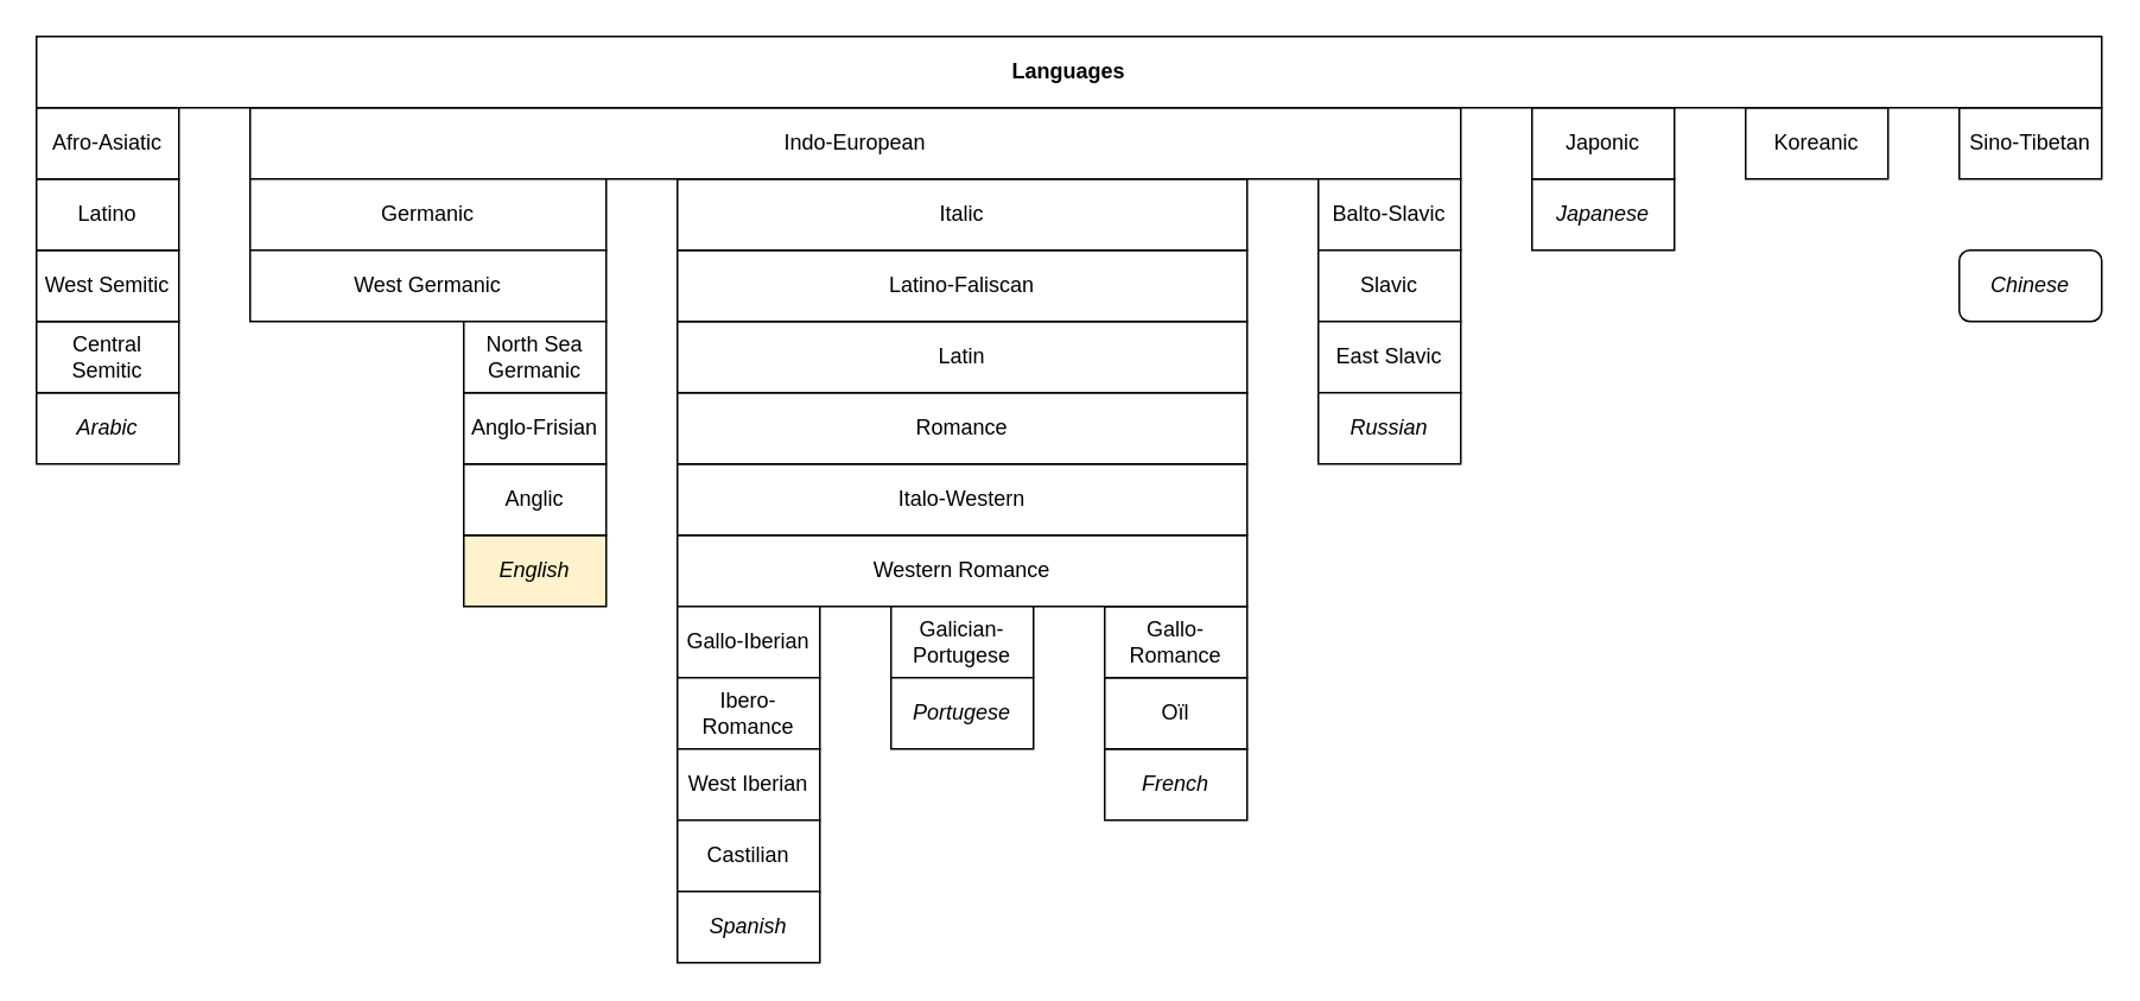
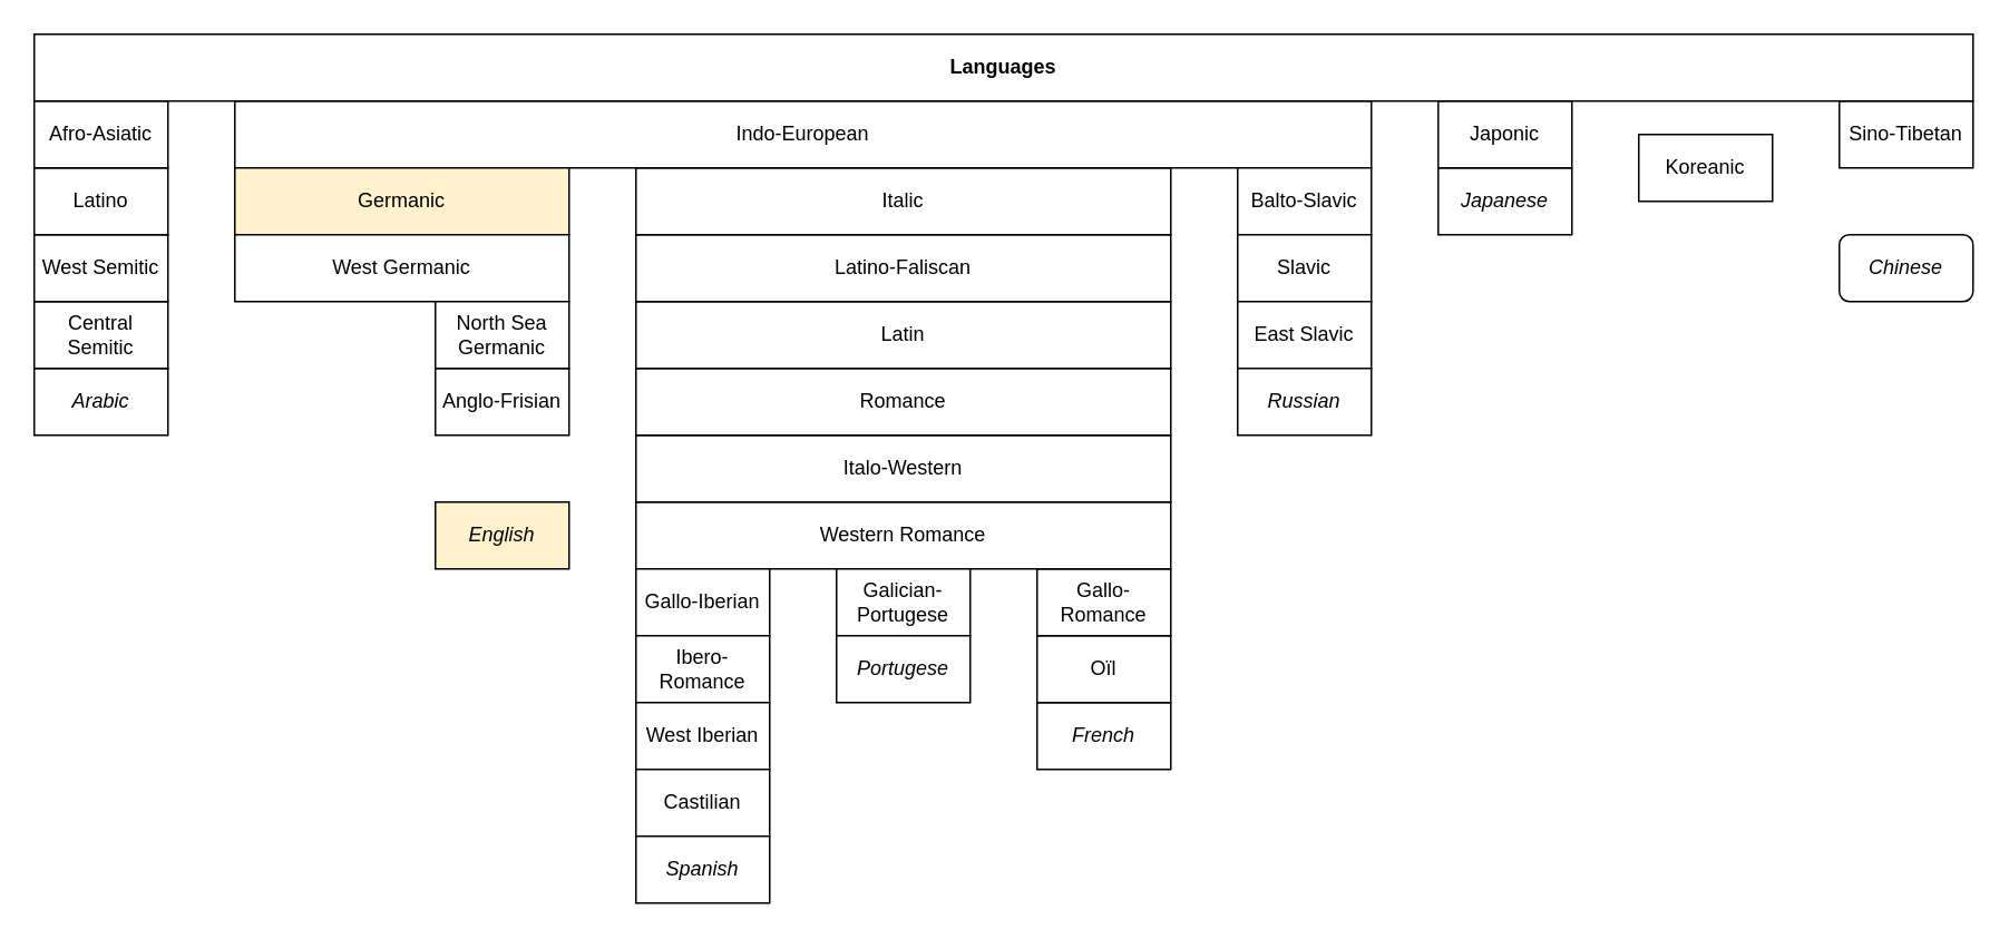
  <mxCell id="0" />
  <mxCell id="1" parent="0" />
  <mxCell id="2" value="French" style="rounded=0;whiteSpace=wrap;html=1;fontStyle=2" vertex="1" parent="1"><mxGeometry x="620" y="420" width="80" height="40" as="geometry" /></mxCell>
  <mxCell id="3" value="&lt;div&gt;&lt;span style=&quot;background-color: initial;&quot;&gt;Oïl&lt;/span&gt;&lt;br&gt;&lt;/div&gt;" style="rounded=0;whiteSpace=wrap;html=1;" vertex="1" parent="1"><mxGeometry x="620" y="380" width="80" height="40" as="geometry" /></mxCell>
  <mxCell id="4" value="Gallo-Romance" style="rounded=0;whiteSpace=wrap;html=1;" vertex="1" parent="1"><mxGeometry x="620" y="340" width="80" height="40" as="geometry" /></mxCell>
  <mxCell id="5" value="Western Romance" style="rounded=0;whiteSpace=wrap;html=1;" vertex="1" parent="1"><mxGeometry x="380" y="300" width="320" height="40" as="geometry" /></mxCell>
  <mxCell id="6" value="Italo-Western" style="rounded=0;whiteSpace=wrap;html=1;" vertex="1" parent="1"><mxGeometry x="380" y="260" width="320" height="40" as="geometry" /></mxCell>
  <mxCell id="7" value="Romance" style="rounded=0;whiteSpace=wrap;html=1;" vertex="1" parent="1"><mxGeometry x="380" y="220" width="320" height="40" as="geometry" /></mxCell>
  <mxCell id="8" value="Latin" style="rounded=0;whiteSpace=wrap;html=1;" vertex="1" parent="1"><mxGeometry x="380" y="180" width="320" height="40" as="geometry" /></mxCell>
  <mxCell id="9" value="Latino-Faliscan" style="rounded=0;whiteSpace=wrap;html=1;" vertex="1" parent="1"><mxGeometry x="380" y="140" width="320" height="40" as="geometry" /></mxCell>
  <mxCell id="10" value="Italic" style="rounded=0;whiteSpace=wrap;html=1;" vertex="1" parent="1"><mxGeometry x="380" y="100" width="320" height="40" as="geometry" /></mxCell>
  <mxCell id="11" value="Indo-European" style="rounded=0;whiteSpace=wrap;html=1;" vertex="1" parent="1"><mxGeometry x="140" y="60" width="680" height="40" as="geometry" /></mxCell>
  <mxCell id="12" value="Arabic" style="rounded=0;whiteSpace=wrap;html=1;fontStyle=2" vertex="1" parent="1"><mxGeometry x="20" y="220" width="80" height="40" as="geometry" /></mxCell>
  <mxCell id="13" value="Central Semitic" style="rounded=0;whiteSpace=wrap;html=1;" vertex="1" parent="1"><mxGeometry x="20" y="180" width="80" height="40" as="geometry" /></mxCell>
  <mxCell id="14" value="West Semitic" style="rounded=0;whiteSpace=wrap;html=1;" vertex="1" parent="1"><mxGeometry x="20" y="140" width="80" height="40" as="geometry" /></mxCell>
  <mxCell id="15" value="Latino" style="rounded=0;whiteSpace=wrap;html=1;" vertex="1" parent="1"><mxGeometry x="20" y="100" width="80" height="40" as="geometry" /></mxCell>
  <mxCell id="16" value="Afro-Asiatic" style="rounded=0;whiteSpace=wrap;html=1;" vertex="1" parent="1"><mxGeometry x="20" y="60" width="80" height="40" as="geometry" /></mxCell>
- <mxCell id="17" value="Germanic" style="rounded=0;whiteSpace=wrap;html=1;" vertex="1" parent="1"><mxGeometry x="140" y="100" width="200" height="40" as="geometry" /></mxCell>
+ <mxCell id="17" value="Germanic" style="rounded=0;whiteSpace=wrap;html=1;fillColor=#fff2cc;" vertex="1" parent="1"><mxGeometry x="140" y="100" width="200" height="40" as="geometry" /></mxCell>
  <mxCell id="18" value="West Germanic" style="rounded=0;whiteSpace=wrap;html=1;" vertex="1" parent="1"><mxGeometry x="140" y="140" width="200" height="40" as="geometry" /></mxCell>
  <mxCell id="19" value="English" style="rounded=0;whiteSpace=wrap;html=1;fontStyle=2;fillColor=#fff2cc;" vertex="1" parent="1"><mxGeometry x="260" y="300" width="80" height="40" as="geometry" /></mxCell>
- <mxCell id="20" value="Anglic" style="rounded=0;whiteSpace=wrap;html=1;" vertex="1" parent="1"><mxGeometry x="260" y="260" width="80" height="40" as="geometry" /></mxCell>
  <mxCell id="21" value="Anglo-Frisian" style="rounded=0;whiteSpace=wrap;html=1;" vertex="1" parent="1"><mxGeometry x="260" y="220" width="80" height="40" as="geometry" /></mxCell>
  <mxCell id="22" value="North Sea Germanic" style="rounded=0;whiteSpace=wrap;html=1;" vertex="1" parent="1"><mxGeometry x="260" y="180" width="80" height="40" as="geometry" /></mxCell>
  <mxCell id="23" value="Gallo-Iberian" style="rounded=0;whiteSpace=wrap;html=1;" vertex="1" parent="1"><mxGeometry x="380" y="340" width="80" height="40" as="geometry" /></mxCell>
  <mxCell id="24" value="Ibero-Romance" style="rounded=0;whiteSpace=wrap;html=1;" vertex="1" parent="1"><mxGeometry x="380" y="380" width="80" height="40" as="geometry" /></mxCell>
  <mxCell id="25" value="West Iberian" style="rounded=0;whiteSpace=wrap;html=1;" vertex="1" parent="1"><mxGeometry x="380" y="420" width="80" height="40" as="geometry" /></mxCell>
  <mxCell id="26" value="Castilian" style="rounded=0;whiteSpace=wrap;html=1;" vertex="1" parent="1"><mxGeometry x="380" y="460" width="80" height="40" as="geometry" /></mxCell>
  <mxCell id="27" value="Spanish" style="rounded=0;whiteSpace=wrap;html=1;fontStyle=2" vertex="1" parent="1"><mxGeometry x="380" y="500" width="80" height="40" as="geometry" /></mxCell>
  <mxCell id="28" value="Japanese" style="rounded=0;whiteSpace=wrap;html=1;fontStyle=2" vertex="1" parent="1"><mxGeometry x="860" y="100" width="80" height="40" as="geometry" /></mxCell>
  <mxCell id="29" value="Japonic" style="rounded=0;whiteSpace=wrap;html=1;" vertex="1" parent="1"><mxGeometry x="860" y="60" width="80" height="40" as="geometry" /></mxCell>
- <mxCell id="30" value="Koreanic" style="rounded=0;whiteSpace=wrap;html=1;" vertex="1" parent="1"><mxGeometry x="980" y="60" width="80" height="40" as="geometry" /></mxCell>
+ <mxCell id="30" value="Koreanic" style="rounded=0;whiteSpace=wrap;html=1;" vertex="1" parent="1"><mxGeometry x="980" y="80" width="80" height="40" as="geometry" /></mxCell>
  <mxCell id="31" value="Galician-Portugese" style="rounded=0;whiteSpace=wrap;html=1;" vertex="1" parent="1"><mxGeometry x="500" y="340" width="80" height="40" as="geometry" /></mxCell>
  <mxCell id="32" value="Portugese" style="rounded=0;whiteSpace=wrap;html=1;fontStyle=2" vertex="1" parent="1"><mxGeometry x="500" y="380" width="80" height="40" as="geometry" /></mxCell>
  <mxCell id="33" value="Balto-Slavic" style="rounded=0;whiteSpace=wrap;html=1;" vertex="1" parent="1"><mxGeometry x="740" y="100" width="80" height="40" as="geometry" /></mxCell>
  <mxCell id="34" value="Slavic" style="rounded=0;whiteSpace=wrap;html=1;" vertex="1" parent="1"><mxGeometry x="740" y="140" width="80" height="40" as="geometry" /></mxCell>
  <mxCell id="35" value="East Slavic" style="rounded=0;whiteSpace=wrap;html=1;" vertex="1" parent="1"><mxGeometry x="740" y="180" width="80" height="40" as="geometry" /></mxCell>
  <mxCell id="36" value="Russian" style="rounded=0;whiteSpace=wrap;html=1;fontStyle=2" vertex="1" parent="1"><mxGeometry x="740" y="220" width="80" height="40" as="geometry" /></mxCell>
  <mxCell id="37" value="Sino-Tibetan" style="rounded=0;whiteSpace=wrap;html=1;" vertex="1" parent="1"><mxGeometry x="1100" y="60" width="80" height="40" as="geometry" /></mxCell>
  <mxCell id="38" value="Chinese" style="whiteSpace=wrap;html=1;fontStyle=2;rounded=1;" vertex="1" parent="1"><mxGeometry x="1100" y="140" width="80" height="40" as="geometry" /></mxCell>
  <mxCell id="39" value="Languages" style="rounded=0;whiteSpace=wrap;html=1;fontStyle=1" vertex="1" parent="1"><mxGeometry x="20" y="20" width="1160" height="40" as="geometry" /></mxCell>
